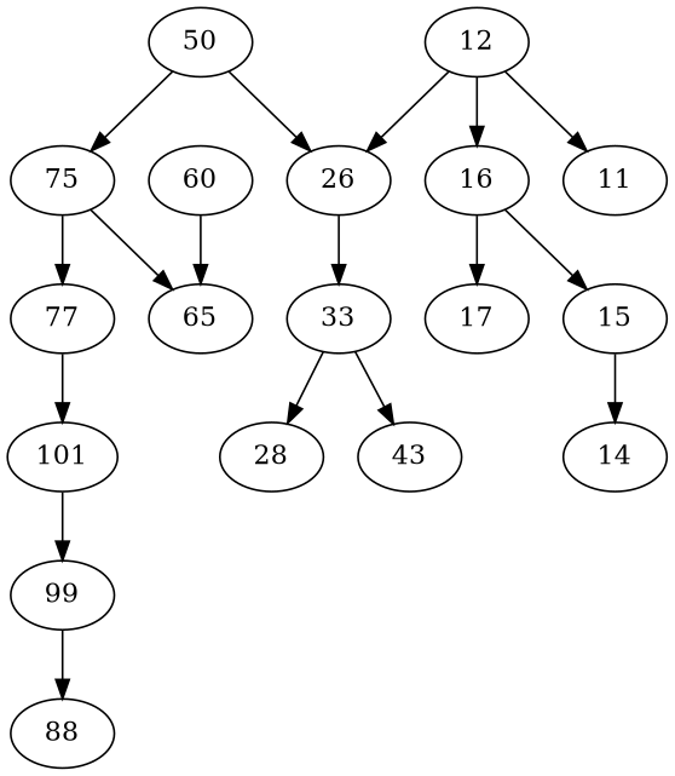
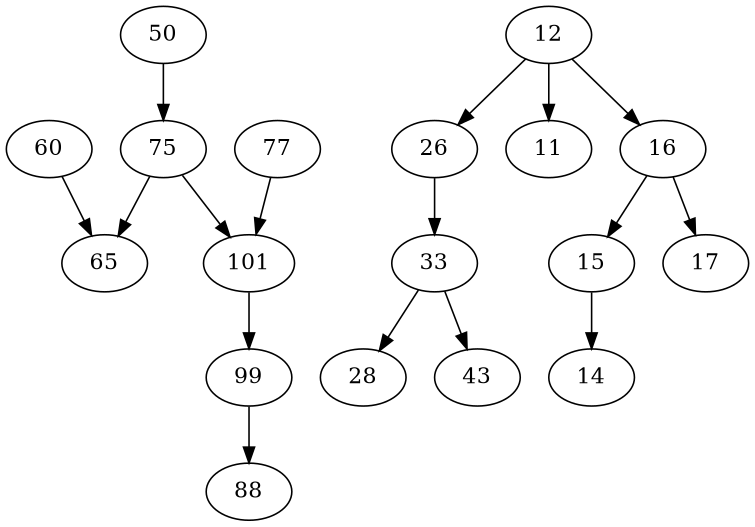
  digraph {
    fontname="DejaVu Serif"
    node [fontname="DejaVu Serif"]
    edge [fontname="DejaVu Serif"]
    50
    26
    75
    n4 [label=33]
    65
    77
    12
    11
    16
    28
    43
    15
    17
    14
    101
    60
    99
    88
-   50 -> 26
    50 -> 75
    26 -> n4
    75 -> 65
-   75 -> 77
+   75 -> 101
    n4 -> 28
    n4 -> 43
    77 -> 101
    12 -> 26
    12 -> 11
    12 -> 16
    16 -> 15
    16 -> 17
    15 -> 14
    101 -> 99
    60 -> 65
    99 -> 88
  }
